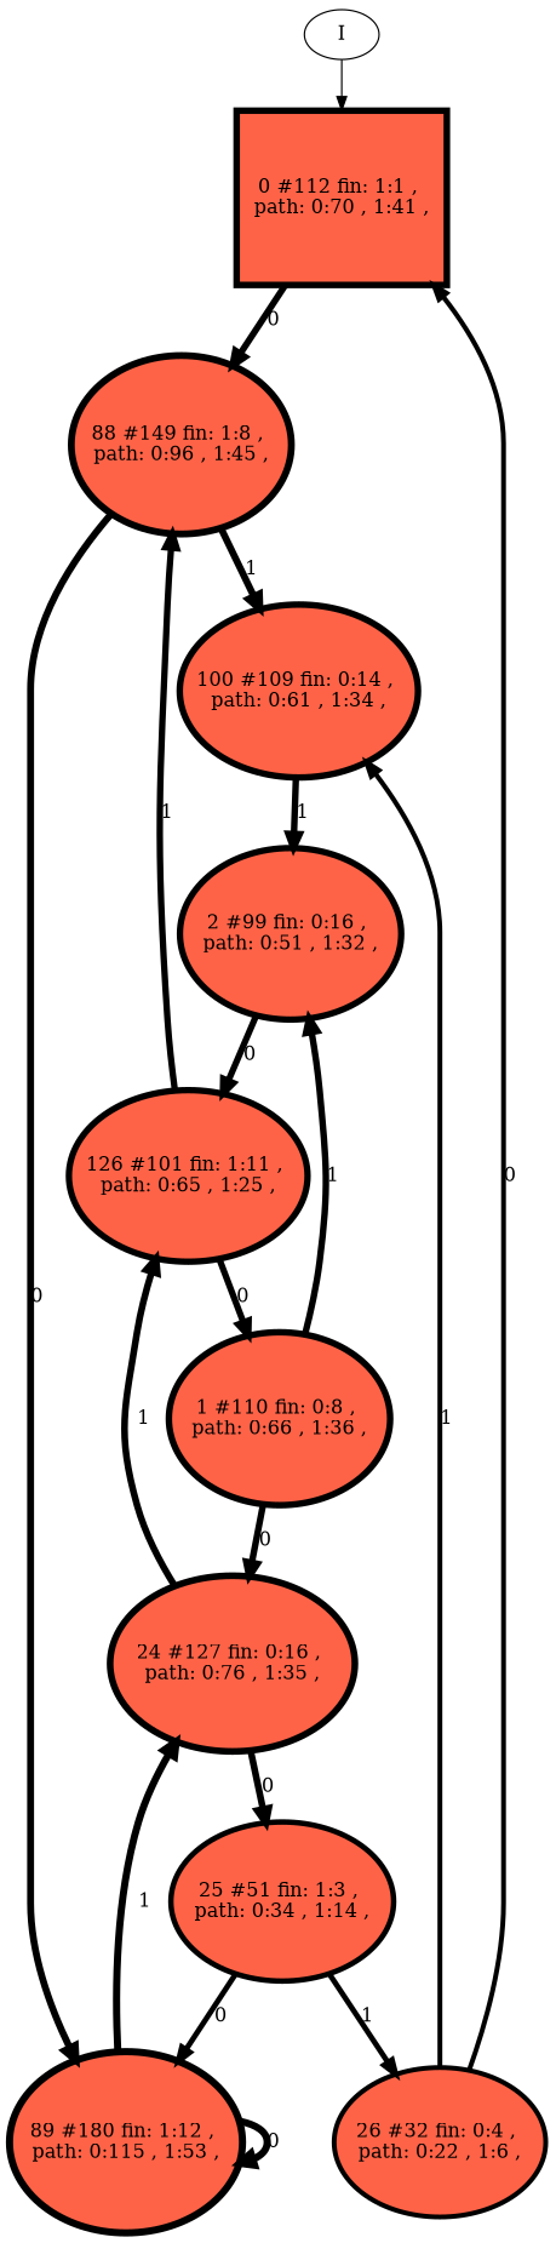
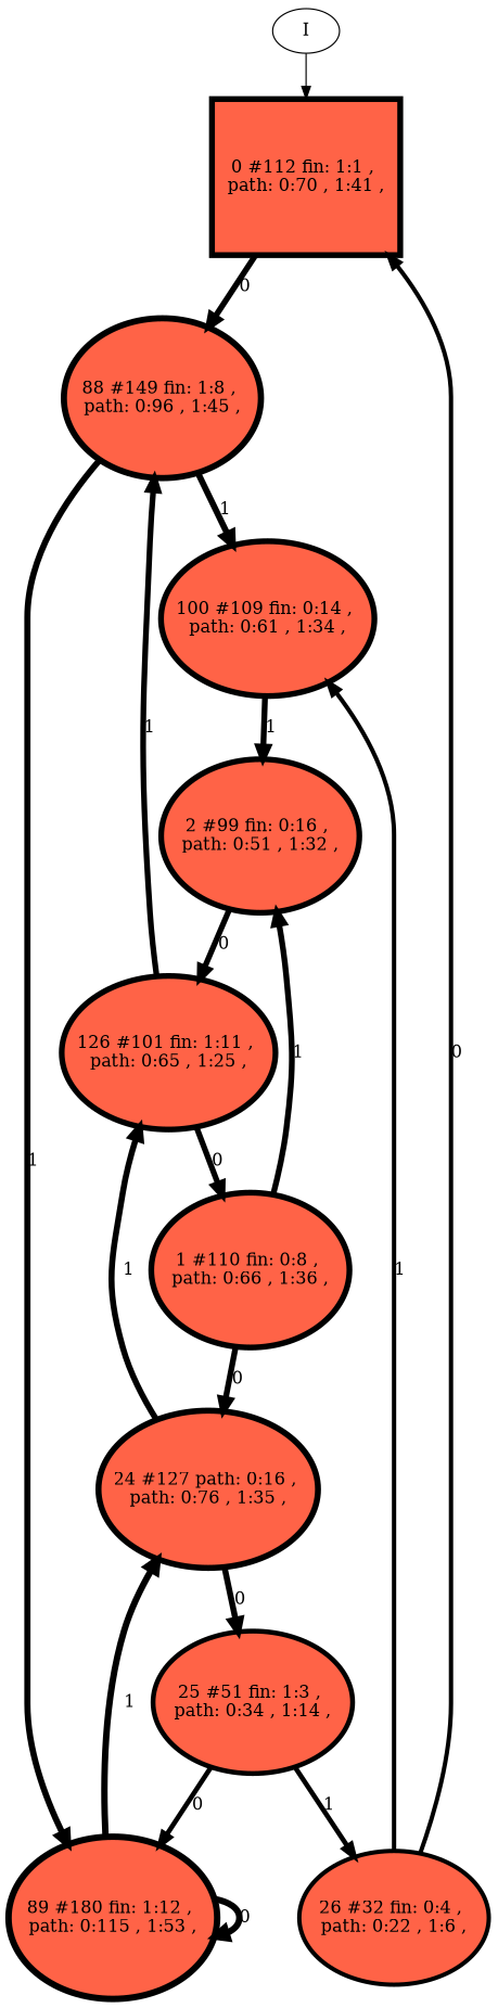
  digraph {
    node [fillcolor=tomato style=filled]
    edge [penwidth=5.01064]
    n1 [height=1.74526 label="0 #112 fin: 1:1 , \n path: 0:70 , 1:41 , " penwidth=4.72739 shape=box width=1.74526]
    n2 [height=1.79353 label="88 #149 fin: 1:8 , \n path: 0:96 , 1:45 , " penwidth=5.01064 width=1.79353]
    n3 [height=1.74214 label="1 #110 fin: 0:8 , \n path: 0:66 , 1:36 , " penwidth=4.70953 width=1.74214]
    n4 [height=1.72369 label="2 #99 fin: 0:16 , \n path: 0:51 , 1:32 , " penwidth=4.60517 width=1.72369]
-   n5 [height=1.76679 label="24 #127 fin: 0:16 , \n path: 0:76 , 1:35 , " penwidth=4.85203 width=1.76679]
+   n5 [height=1.76679 label="24 #127 path: 0:16 , \n path: 0:76 , 1:35 , " penwidth=4.85203 width=1.76679]
    n6 [height=1.74055 label="100 #109 fin: 0:14 , \n path: 0:61 , 1:34 , " penwidth=4.70048 width=1.74055]
    n7 [height=1.82431 label="89 #180 fin: 1:12 , \n path: 0:115 , 1:53 , " penwidth=5.1985 width=1.82431]
    I [fillcolor="" style=""]
    n9 [height=1.72722 label="126 #101 fin: 1:11 , \n path: 0:65 , 1:25 , " penwidth=4.62497 width=1.72722]
    n10 [height=1.59964 label="25 #51 fin: 1:3 , \n path: 0:34 , 1:14 , " penwidth=3.95124 width=1.59964]
    n11 [height=1.5033 label="26 #32 fin: 0:4 , \n path: 0:22 , 1:6 , " penwidth=3.49651 width=1.5033]
    n1 -> n2 [label="0 " penwidth=4.72739]
    n2 -> n6 [label="1 "]
-   n2 -> n7 [label="0 "]
+   n2 -> n7 [label="1 "]
    n3 -> n4 [label="1 " penwidth=4.70953]
    n3 -> n5 [label="0 " penwidth=4.70953]
    n4 -> n9 [label="0 " penwidth=4.60517]
    n5 -> n9 [label="1 " penwidth=4.85203]
    n5 -> n10 [label="0 " penwidth=4.85203]
    n6 -> n4 [label="1 " penwidth=4.70048]
    n7 -> n5 [label="1 " penwidth=5.1985]
    n7 -> n7 [label="0 " penwidth=5.1985]
    I -> n1 [penwidth=""]
    n9 -> n2 [label="1 " penwidth=4.62497]
    n9 -> n3 [label="0 " penwidth=4.62497]
    n10 -> n7 [label="0 " penwidth=3.95124]
    n10 -> n11 [label="1 " penwidth=3.95124]
    n11 -> n1 [label="0 " penwidth=3.49651]
    n11 -> n6 [label="1 " penwidth=3.49651]
  }
